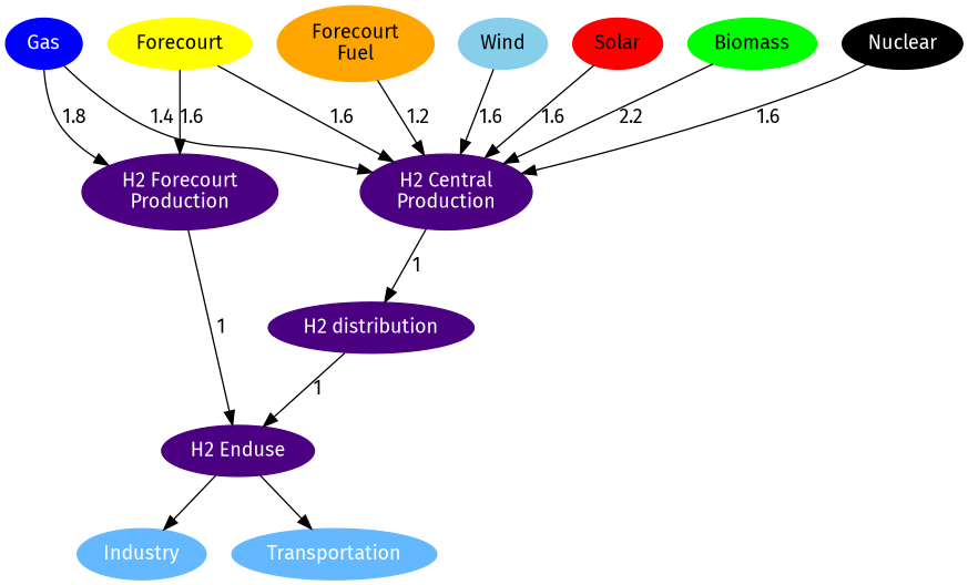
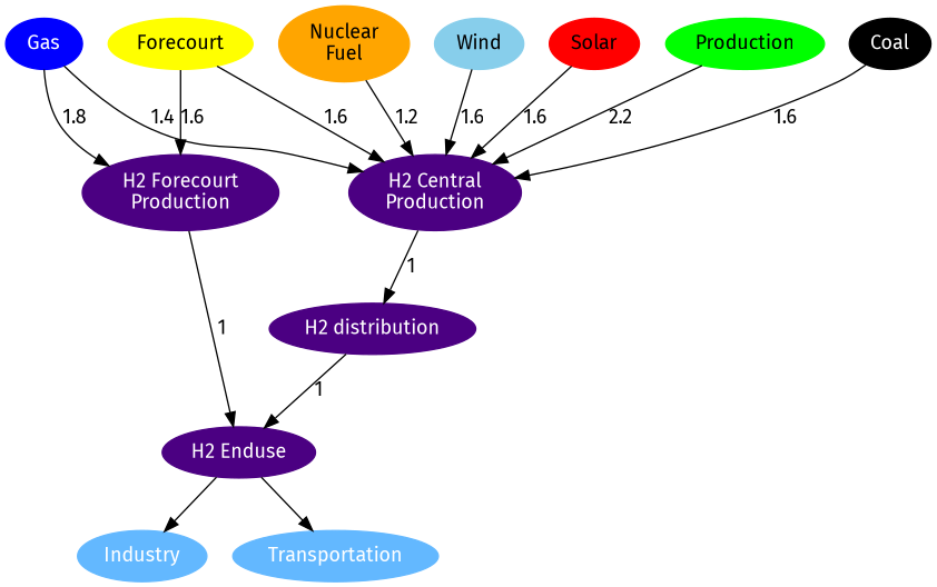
  digraph {
    fontname="Fira Sans"
    node [color=indigo fontname="Fira Sans" style=filled fontcolor=white]
    edge [fontname="Fira Sans"]
-   n1 [color=green label=Biomass fontcolor=""]
+   n1 [color=green label=Production fontcolor=""]
    n2 [label="H2 Central\nProduction"]
    n3 [label="H2 distribution"]
-   n4 [color=black label=Nuclear]
+   n4 [color=black label=Coal]
    n5 [color=blue label=Gas]
    n6 [label="H2 Forecourt\nProduction"]
    n7 [label="H2 Enduse"]
    n8 [color=yellow label=Forecourt fontcolor=""]
-   n9 [color=orange label="Forecourt\nFuel" fontcolor=""]
+   n9 [color=orange label="Nuclear\nFuel" fontcolor=""]
    n10 [color=skyblue label=Wind fontcolor=""]
    n11 [color=red label=Solar fontcolor=""]
    n12 [color=steelblue1 label=Industry]
    n13 [color=steelblue1 label=Transportation]
    n1 -> n2 [label=2.2]
    n2 -> n3 [label=1]
    n3 -> n7 [label=1]
    n4 -> n2 [label=1.6]
    n5 -> n2 [label=1.4]
    n5 -> n6 [label=1.8]
    n6 -> n7 [label=1]
    n7 -> n12
    n7 -> n13
    n8 -> n2 [label=1.6]
    n8 -> n6 [label=1.6]
    n9 -> n2 [label=1.2]
    n10 -> n2 [label=1.6]
    n11 -> n2 [label=1.6]
  }
